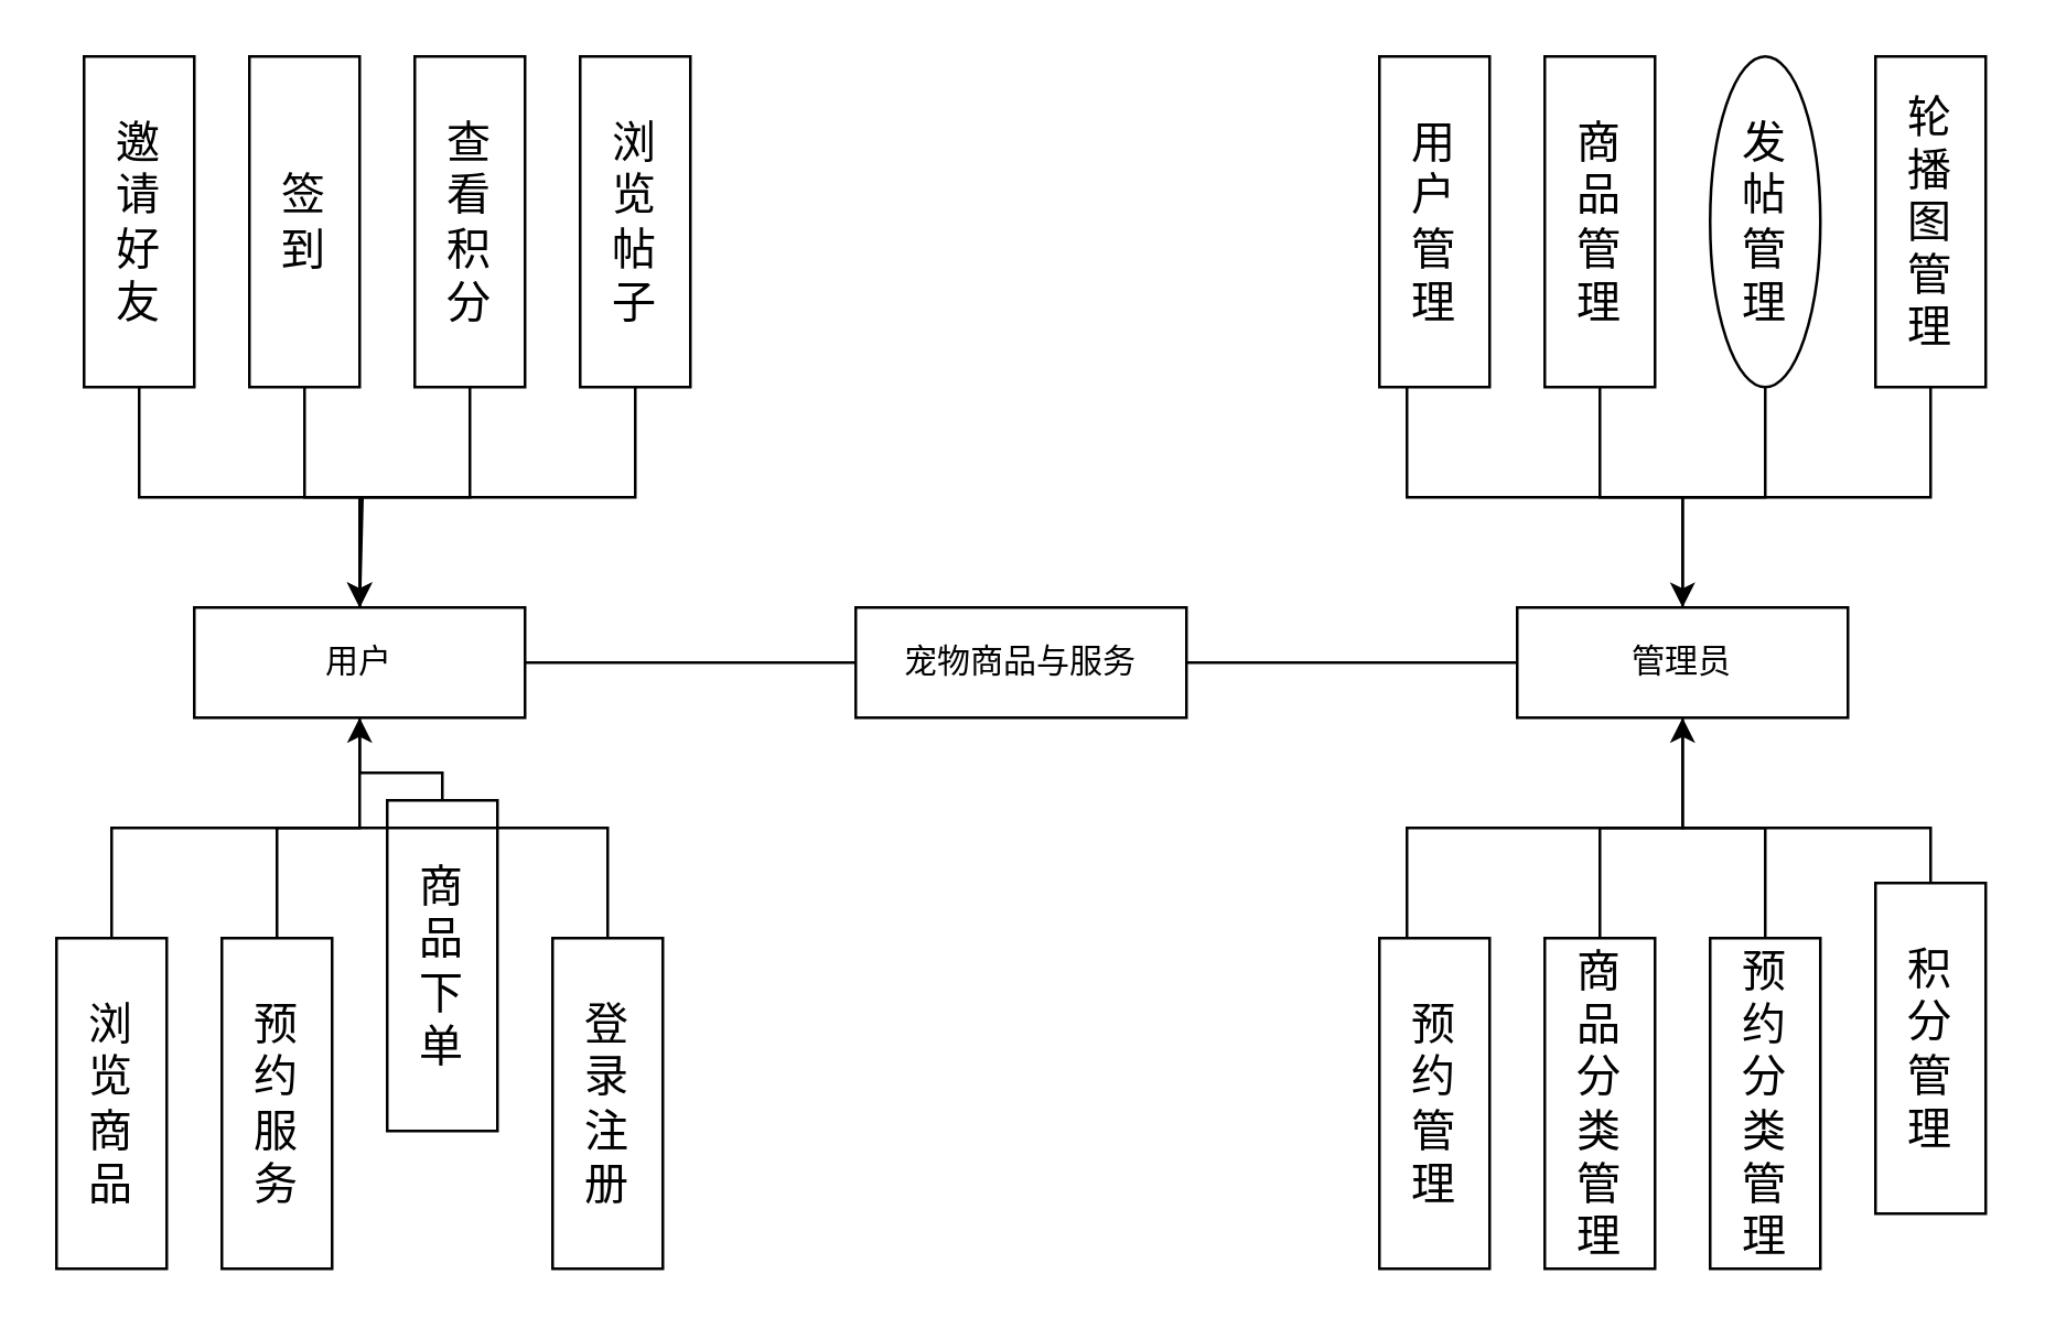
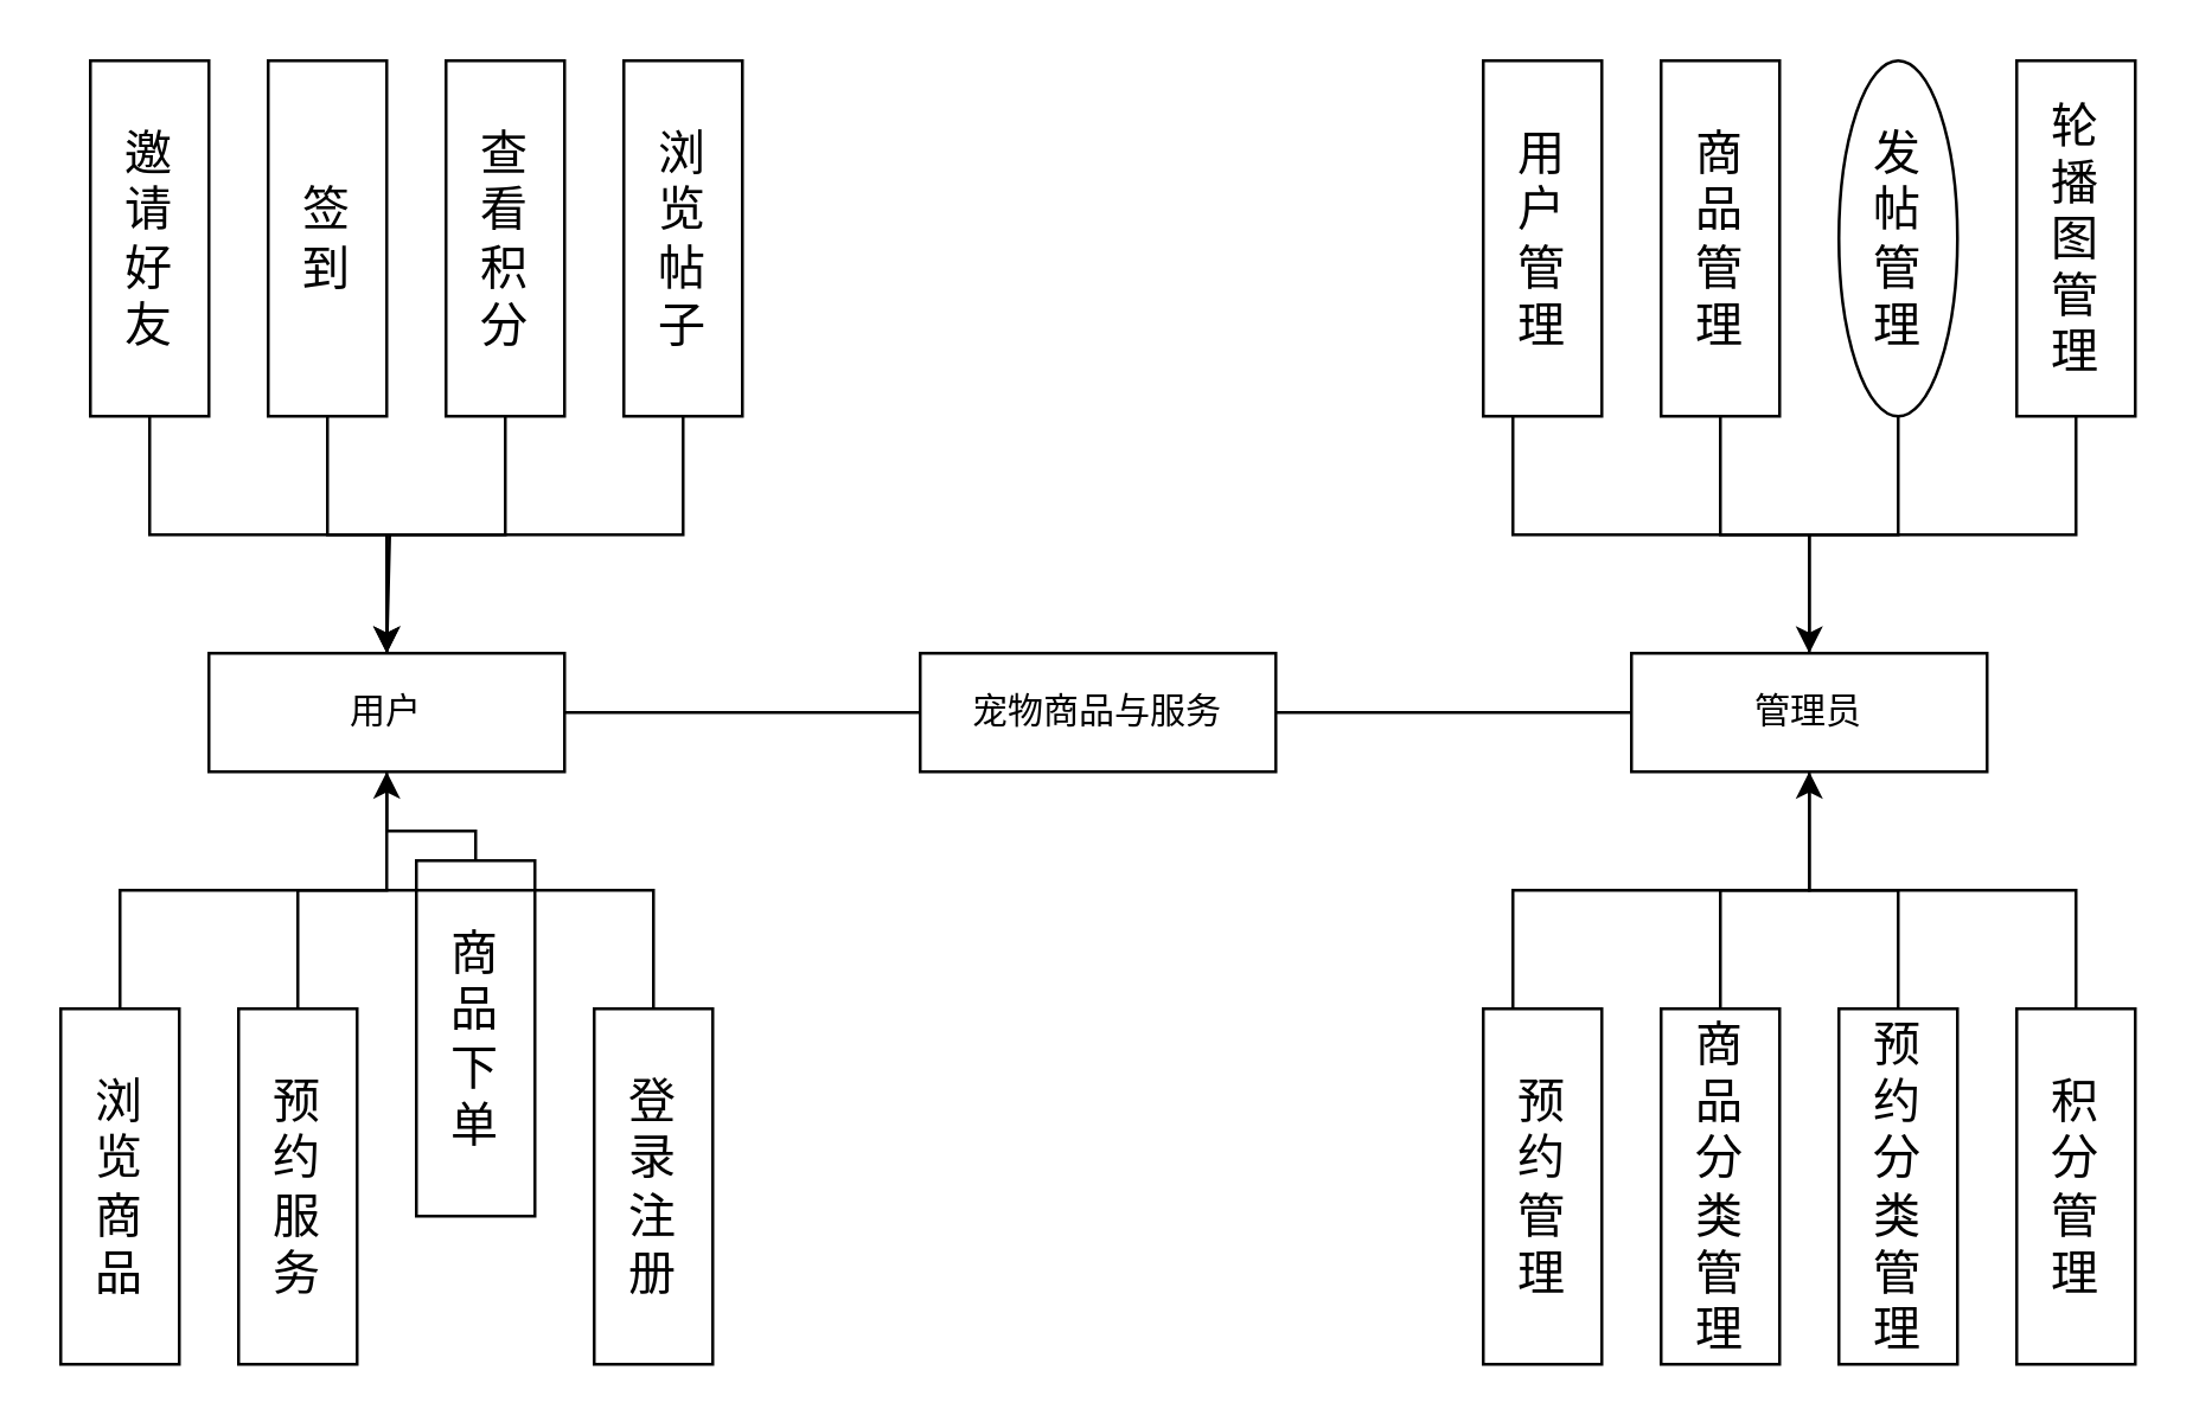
  <mxCell id="0" />
  <mxCell id="1" parent="0" />
  <mxCell id="2" value="宠物商品与服务" style="rounded=0;whiteSpace=wrap;html=1;" vertex="1" parent="1"><mxGeometry x="310" y="220" width="120" height="40" as="geometry" /></mxCell>
  <mxCell id="3" value="" style="edgeStyle=orthogonalEdgeStyle;rounded=0;orthogonalLoop=1;jettySize=auto;html=1;endArrow=none;endFill=0;" edge="1" parent="1" source="4" target="12"><mxGeometry relative="1" as="geometry" /></mxCell>
  <mxCell id="4" value="用户" style="rounded=0;whiteSpace=wrap;html=1;" vertex="1" parent="1"><mxGeometry x="70" y="220" width="120" height="40" as="geometry" /></mxCell>
  <mxCell id="5" style="edgeStyle=orthogonalEdgeStyle;rounded=0;orthogonalLoop=1;jettySize=auto;html=1;entryX=1;entryY=0.5;entryDx=0;entryDy=0;startArrow=none;startFill=0;endArrow=none;endFill=0;" edge="1" parent="1" source="8" target="2"><mxGeometry relative="1" as="geometry" /></mxCell>
  <mxCell id="6" value="" style="edgeStyle=orthogonalEdgeStyle;rounded=0;orthogonalLoop=1;jettySize=auto;html=1;endArrow=none;endFill=0;" edge="1" parent="1" source="8" target="26"><mxGeometry relative="1" as="geometry" /></mxCell>
  <mxCell id="7" value="" style="edgeStyle=orthogonalEdgeStyle;rounded=0;orthogonalLoop=1;jettySize=auto;html=1;endArrow=none;endFill=0;" edge="1" parent="1" source="8" target="34"><mxGeometry relative="1" as="geometry" /></mxCell>
  <mxCell id="8" value="管理员" style="rounded=0;whiteSpace=wrap;html=1;" vertex="1" parent="1"><mxGeometry x="550" y="220" width="120" height="40" as="geometry" /></mxCell>
  <mxCell id="9" value="" style="endArrow=none;html=1;rounded=0;entryX=1;entryY=0.5;entryDx=0;entryDy=0;exitX=0;exitY=0.5;exitDx=0;exitDy=0;" edge="1" parent="1" source="2" target="4"><mxGeometry width="50" height="50" relative="1" as="geometry"><mxPoint x="340" y="260" as="sourcePoint" /><mxPoint x="390" y="210" as="targetPoint" /></mxGeometry></mxCell>
  <mxCell id="10" value="" style="edgeStyle=orthogonalEdgeStyle;rounded=0;orthogonalLoop=1;jettySize=auto;html=1;" edge="1" parent="1" source="11" target="4"><mxGeometry relative="1" as="geometry" /></mxCell>
  <mxCell id="11" value="&lt;p style=&quot;line-height: 100%;&quot;&gt;&lt;/p&gt;&lt;div style=&quot;text-align: justify; font-size: 16px;&quot;&gt;&lt;span style=&quot;background-color: initial;&quot;&gt;&lt;font style=&quot;font-size: 16px;&quot;&gt;预&lt;/font&gt;&lt;/span&gt;&lt;/div&gt;&lt;div style=&quot;text-align: justify; font-size: 16px;&quot;&gt;&lt;span style=&quot;background-color: initial;&quot;&gt;&lt;font style=&quot;font-size: 16px;&quot;&gt;约&lt;/font&gt;&lt;/span&gt;&lt;/div&gt;&lt;div style=&quot;text-align: justify; font-size: 16px;&quot;&gt;&lt;span style=&quot;background-color: initial;&quot;&gt;&lt;font style=&quot;font-size: 16px;&quot;&gt;服&lt;/font&gt;&lt;/span&gt;&lt;/div&gt;&lt;div style=&quot;text-align: justify; font-size: 16px;&quot;&gt;&lt;span style=&quot;background-color: initial;&quot;&gt;&lt;font style=&quot;font-size: 16px;&quot;&gt;务&lt;/font&gt;&lt;/span&gt;&lt;/div&gt;&lt;p&gt;&lt;/p&gt;" style="rounded=0;whiteSpace=wrap;html=1;" vertex="1" parent="1"><mxGeometry x="80" y="340" width="40" height="120" as="geometry" /></mxCell>
  <mxCell id="12" value="&lt;p style=&quot;line-height: 100%;&quot;&gt;&lt;/p&gt;&lt;div style=&quot;text-align: justify; font-size: 16px;&quot;&gt;商&lt;/div&gt;&lt;div style=&quot;text-align: justify; font-size: 16px;&quot;&gt;品&lt;/div&gt;&lt;div style=&quot;text-align: justify; font-size: 16px;&quot;&gt;下&lt;/div&gt;&lt;div style=&quot;text-align: justify; font-size: 16px;&quot;&gt;单&lt;/div&gt;&lt;p&gt;&lt;/p&gt;" style="rounded=0;whiteSpace=wrap;html=1;" vertex="1" parent="1"><mxGeometry x="140" y="290" width="40" height="120" as="geometry" /></mxCell>
  <mxCell id="13" value="&lt;p style=&quot;line-height: 100%;&quot;&gt;&lt;/p&gt;&lt;div style=&quot;text-align: justify; font-size: 16px;&quot;&gt;登&lt;/div&gt;&lt;div style=&quot;text-align: justify; font-size: 16px;&quot;&gt;录&lt;/div&gt;&lt;div style=&quot;text-align: justify; font-size: 16px;&quot;&gt;注&lt;/div&gt;&lt;div style=&quot;text-align: justify; font-size: 16px;&quot;&gt;册&lt;/div&gt;&lt;p&gt;&lt;/p&gt;" style="rounded=0;whiteSpace=wrap;html=1;" vertex="1" parent="1"><mxGeometry x="200" y="340" width="40" height="120" as="geometry" /></mxCell>
  <mxCell id="14" style="edgeStyle=orthogonalEdgeStyle;rounded=0;orthogonalLoop=1;jettySize=auto;html=1;entryX=0.5;entryY=0;entryDx=0;entryDy=0;endArrow=none;endFill=0;" edge="1" parent="1" source="15" target="13"><mxGeometry relative="1" as="geometry"><mxPoint x="40" y="300" as="targetPoint" /><Array as="points"><mxPoint x="40" y="300" /><mxPoint x="220" y="300" /></Array></mxGeometry></mxCell>
  <mxCell id="15" value="&lt;p style=&quot;line-height: 100%;&quot;&gt;&lt;/p&gt;&lt;div style=&quot;text-align: justify; font-size: 16px;&quot;&gt;浏&lt;/div&gt;&lt;div style=&quot;text-align: justify; font-size: 16px;&quot;&gt;览&lt;/div&gt;&lt;div style=&quot;text-align: justify; font-size: 16px;&quot;&gt;商&lt;/div&gt;&lt;div style=&quot;text-align: justify; font-size: 16px;&quot;&gt;品&lt;/div&gt;&lt;p&gt;&lt;/p&gt;" style="rounded=0;whiteSpace=wrap;html=1;" vertex="1" parent="1"><mxGeometry x="20" y="340" width="40" height="120" as="geometry" /></mxCell>
  <mxCell id="16" value="" style="edgeStyle=orthogonalEdgeStyle;rounded=0;orthogonalLoop=1;jettySize=auto;html=1;endArrow=none;endFill=0;" edge="1" parent="1" source="17" target="4"><mxGeometry relative="1" as="geometry" /></mxCell>
  <mxCell id="17" value="&lt;p style=&quot;line-height: 100%;&quot;&gt;&lt;/p&gt;&lt;div style=&quot;text-align: justify; font-size: 16px;&quot;&gt;邀&lt;/div&gt;&lt;div style=&quot;text-align: justify; font-size: 16px;&quot;&gt;请&lt;/div&gt;&lt;div style=&quot;text-align: justify; font-size: 16px;&quot;&gt;好&lt;/div&gt;&lt;div style=&quot;text-align: justify; font-size: 16px;&quot;&gt;友&lt;/div&gt;&lt;p&gt;&lt;/p&gt;" style="rounded=0;whiteSpace=wrap;html=1;" vertex="1" parent="1"><mxGeometry x="30" y="20" width="40" height="120" as="geometry" /></mxCell>
  <mxCell id="18" value="" style="edgeStyle=orthogonalEdgeStyle;rounded=0;orthogonalLoop=1;jettySize=auto;html=1;" edge="1" parent="1" source="19" target="4"><mxGeometry relative="1" as="geometry" /></mxCell>
  <mxCell id="19" value="&lt;p style=&quot;line-height: 100%;&quot;&gt;&lt;/p&gt;&lt;div style=&quot;text-align: justify; font-size: 16px;&quot;&gt;签&lt;/div&gt;&lt;div style=&quot;text-align: justify; font-size: 16px;&quot;&gt;到&lt;/div&gt;&lt;p&gt;&lt;/p&gt;" style="rounded=0;whiteSpace=wrap;html=1;" vertex="1" parent="1"><mxGeometry x="90" y="20" width="40" height="120" as="geometry" /></mxCell>
  <mxCell id="20" value="" style="edgeStyle=orthogonalEdgeStyle;rounded=0;orthogonalLoop=1;jettySize=auto;html=1;" edge="1" parent="1" source="21" target="4"><mxGeometry relative="1" as="geometry" /></mxCell>
  <mxCell id="21" value="&lt;p style=&quot;line-height: 100%;&quot;&gt;&lt;/p&gt;&lt;div style=&quot;text-align: justify; font-size: 16px;&quot;&gt;查&lt;/div&gt;&lt;div style=&quot;text-align: justify; font-size: 16px;&quot;&gt;看&lt;/div&gt;&lt;div style=&quot;text-align: justify; font-size: 16px;&quot;&gt;积&lt;/div&gt;&lt;div style=&quot;text-align: justify; font-size: 16px;&quot;&gt;分&lt;/div&gt;&lt;p&gt;&lt;/p&gt;" style="rounded=0;whiteSpace=wrap;html=1;" vertex="1" parent="1"><mxGeometry x="150" y="20" width="40" height="120" as="geometry" /></mxCell>
  <mxCell id="22" style="edgeStyle=orthogonalEdgeStyle;rounded=0;orthogonalLoop=1;jettySize=auto;html=1;endArrow=none;endFill=0;" edge="1" parent="1" source="23"><mxGeometry relative="1" as="geometry"><mxPoint x="130" y="220" as="targetPoint" /><Array as="points"><mxPoint x="230" y="180" /><mxPoint x="131" y="180" /></Array></mxGeometry></mxCell>
  <mxCell id="23" value="&lt;p style=&quot;line-height: 100%;&quot;&gt;&lt;/p&gt;&lt;div style=&quot;text-align: justify; font-size: 16px;&quot;&gt;浏&lt;/div&gt;&lt;div style=&quot;text-align: justify; font-size: 16px;&quot;&gt;览&lt;/div&gt;&lt;div style=&quot;text-align: justify; font-size: 16px;&quot;&gt;帖&lt;/div&gt;&lt;div style=&quot;text-align: justify; font-size: 16px;&quot;&gt;子&lt;/div&gt;&lt;p&gt;&lt;/p&gt;" style="rounded=0;whiteSpace=wrap;html=1;" vertex="1" parent="1"><mxGeometry x="210" y="20" width="40" height="120" as="geometry" /></mxCell>
  <mxCell id="24" value="" style="edgeStyle=orthogonalEdgeStyle;rounded=0;orthogonalLoop=1;jettySize=auto;html=1;" edge="1" parent="1" source="25" target="8"><mxGeometry relative="1" as="geometry" /></mxCell>
  <mxCell id="25" value="&lt;p style=&quot;line-height: 100%;&quot;&gt;&lt;/p&gt;&lt;div style=&quot;text-align: justify; font-size: 16px;&quot;&gt;商&lt;/div&gt;&lt;div style=&quot;text-align: justify; font-size: 16px;&quot;&gt;品&lt;/div&gt;&lt;div style=&quot;text-align: justify; font-size: 16px;&quot;&gt;管&lt;/div&gt;&lt;div style=&quot;text-align: justify; font-size: 16px;&quot;&gt;理&lt;/div&gt;&lt;p&gt;&lt;/p&gt;" style="rounded=0;whiteSpace=wrap;html=1;" vertex="1" parent="1"><mxGeometry x="560" y="20" width="40" height="120" as="geometry" /></mxCell>
  <mxCell id="26" value="&lt;p style=&quot;line-height: 100%;&quot;&gt;&lt;/p&gt;&lt;div style=&quot;text-align: justify; font-size: 16px;&quot;&gt;发&lt;/div&gt;&lt;div style=&quot;text-align: justify; font-size: 16px;&quot;&gt;帖&lt;/div&gt;&lt;div style=&quot;text-align: justify; font-size: 16px;&quot;&gt;管&lt;/div&gt;&lt;div style=&quot;text-align: justify; font-size: 16px;&quot;&gt;理&lt;/div&gt;&lt;p&gt;&lt;/p&gt;" style="ellipse;whiteSpace=wrap;html=1;" vertex="1" parent="1"><mxGeometry x="620" y="20" width="40" height="120" as="geometry" /></mxCell>
  <mxCell id="27" value="&lt;p style=&quot;line-height: 100%;&quot;&gt;&lt;/p&gt;&lt;div style=&quot;text-align: justify; font-size: 16px;&quot;&gt;轮&lt;/div&gt;&lt;div style=&quot;text-align: justify; font-size: 16px;&quot;&gt;播&lt;/div&gt;&lt;div style=&quot;text-align: justify; font-size: 16px;&quot;&gt;图&lt;/div&gt;&lt;div style=&quot;text-align: justify; font-size: 16px;&quot;&gt;管&lt;/div&gt;&lt;div style=&quot;text-align: justify; font-size: 16px;&quot;&gt;理&lt;/div&gt;&lt;p&gt;&lt;/p&gt;" style="rounded=0;whiteSpace=wrap;html=1;" vertex="1" parent="1"><mxGeometry x="680" y="20" width="40" height="120" as="geometry" /></mxCell>
  <mxCell id="28" style="edgeStyle=orthogonalEdgeStyle;rounded=0;orthogonalLoop=1;jettySize=auto;html=1;entryX=0.5;entryY=1;entryDx=0;entryDy=0;endArrow=none;endFill=0;" edge="1" parent="1" source="29" target="27"><mxGeometry relative="1" as="geometry"><Array as="points"><mxPoint x="510" y="180" /><mxPoint x="700" y="180" /></Array></mxGeometry></mxCell>
  <mxCell id="29" value="&lt;p style=&quot;line-height: 100%;&quot;&gt;&lt;/p&gt;&lt;div style=&quot;text-align: justify; font-size: 16px;&quot;&gt;用&lt;/div&gt;&lt;div style=&quot;text-align: justify; font-size: 16px;&quot;&gt;户&lt;/div&gt;&lt;div style=&quot;text-align: justify; font-size: 16px;&quot;&gt;管&lt;/div&gt;&lt;div style=&quot;text-align: justify; font-size: 16px;&quot;&gt;理&lt;/div&gt;&lt;p&gt;&lt;/p&gt;" style="rounded=0;whiteSpace=wrap;html=1;" vertex="1" parent="1"><mxGeometry x="500" y="20" width="40" height="120" as="geometry" /></mxCell>
  <mxCell id="30" style="edgeStyle=orthogonalEdgeStyle;rounded=0;orthogonalLoop=1;jettySize=auto;html=1;entryX=0.5;entryY=0;entryDx=0;entryDy=0;endArrow=none;endFill=0;" edge="1" parent="1" source="31" target="35"><mxGeometry relative="1" as="geometry"><Array as="points"><mxPoint x="510" y="300" /><mxPoint x="700" y="300" /></Array></mxGeometry></mxCell>
  <mxCell id="31" value="&lt;p style=&quot;line-height: 100%;&quot;&gt;&lt;/p&gt;&lt;div style=&quot;text-align: justify; font-size: 16px;&quot;&gt;预&lt;/div&gt;&lt;div style=&quot;text-align: justify; font-size: 16px;&quot;&gt;约&lt;/div&gt;&lt;div style=&quot;text-align: justify; font-size: 16px;&quot;&gt;管&lt;/div&gt;&lt;div style=&quot;text-align: justify; font-size: 16px;&quot;&gt;理&lt;/div&gt;&lt;p&gt;&lt;/p&gt;" style="rounded=0;whiteSpace=wrap;html=1;" vertex="1" parent="1"><mxGeometry x="500" y="340" width="40" height="120" as="geometry" /></mxCell>
  <mxCell id="32" value="" style="edgeStyle=orthogonalEdgeStyle;rounded=0;orthogonalLoop=1;jettySize=auto;html=1;" edge="1" parent="1" source="33" target="8"><mxGeometry relative="1" as="geometry" /></mxCell>
  <mxCell id="33" value="&lt;p style=&quot;line-height: 100%;&quot;&gt;&lt;/p&gt;&lt;div style=&quot;text-align: justify; font-size: 16px;&quot;&gt;商&lt;/div&gt;&lt;div style=&quot;text-align: justify; font-size: 16px;&quot;&gt;品&lt;/div&gt;&lt;div style=&quot;text-align: justify; font-size: 16px;&quot;&gt;分&lt;/div&gt;&lt;div style=&quot;text-align: justify; font-size: 16px;&quot;&gt;类&lt;/div&gt;&lt;div style=&quot;text-align: justify; font-size: 16px;&quot;&gt;管&lt;/div&gt;&lt;div style=&quot;text-align: justify; font-size: 16px;&quot;&gt;理&lt;/div&gt;&lt;p&gt;&lt;/p&gt;" style="rounded=0;whiteSpace=wrap;html=1;" vertex="1" parent="1"><mxGeometry x="560" y="340" width="40" height="120" as="geometry" /></mxCell>
  <mxCell id="34" value="&lt;p style=&quot;line-height: 100%;&quot;&gt;&lt;/p&gt;&lt;div style=&quot;text-align: justify; font-size: 16px;&quot;&gt;预&lt;/div&gt;&lt;div style=&quot;text-align: justify; font-size: 16px;&quot;&gt;约&lt;/div&gt;&lt;div style=&quot;text-align: justify; font-size: 16px;&quot;&gt;分&lt;/div&gt;&lt;div style=&quot;text-align: justify; font-size: 16px;&quot;&gt;类&lt;/div&gt;&lt;div style=&quot;text-align: justify; font-size: 16px;&quot;&gt;管&lt;/div&gt;&lt;div style=&quot;text-align: justify; font-size: 16px;&quot;&gt;理&lt;/div&gt;&lt;p&gt;&lt;/p&gt;" style="rounded=0;whiteSpace=wrap;html=1;" vertex="1" parent="1"><mxGeometry x="620" y="340" width="40" height="120" as="geometry" /></mxCell>
- <mxCell id="35" value="&lt;p style=&quot;line-height: 100%;&quot;&gt;&lt;/p&gt;&lt;div style=&quot;text-align: justify; font-size: 16px;&quot;&gt;积&lt;/div&gt;&lt;div style=&quot;text-align: justify; font-size: 16px;&quot;&gt;分&lt;/div&gt;&lt;div style=&quot;text-align: justify; font-size: 16px;&quot;&gt;管&lt;/div&gt;&lt;div style=&quot;text-align: justify; font-size: 16px;&quot;&gt;理&lt;/div&gt;&lt;p&gt;&lt;/p&gt;" style="rounded=0;whiteSpace=wrap;html=1;" vertex="1" parent="1"><mxGeometry x="680" y="320" width="40" height="120" as="geometry" /></mxCell>
+ <mxCell id="35" value="&lt;p style=&quot;line-height: 100%;&quot;&gt;&lt;/p&gt;&lt;div style=&quot;text-align: justify; font-size: 16px;&quot;&gt;积&lt;/div&gt;&lt;div style=&quot;text-align: justify; font-size: 16px;&quot;&gt;分&lt;/div&gt;&lt;div style=&quot;text-align: justify; font-size: 16px;&quot;&gt;管&lt;/div&gt;&lt;div style=&quot;text-align: justify; font-size: 16px;&quot;&gt;理&lt;/div&gt;&lt;p&gt;&lt;/p&gt;" style="rounded=0;whiteSpace=wrap;html=1;" vertex="1" parent="1"><mxGeometry x="680" y="340" width="40" height="120" as="geometry" /></mxCell>
